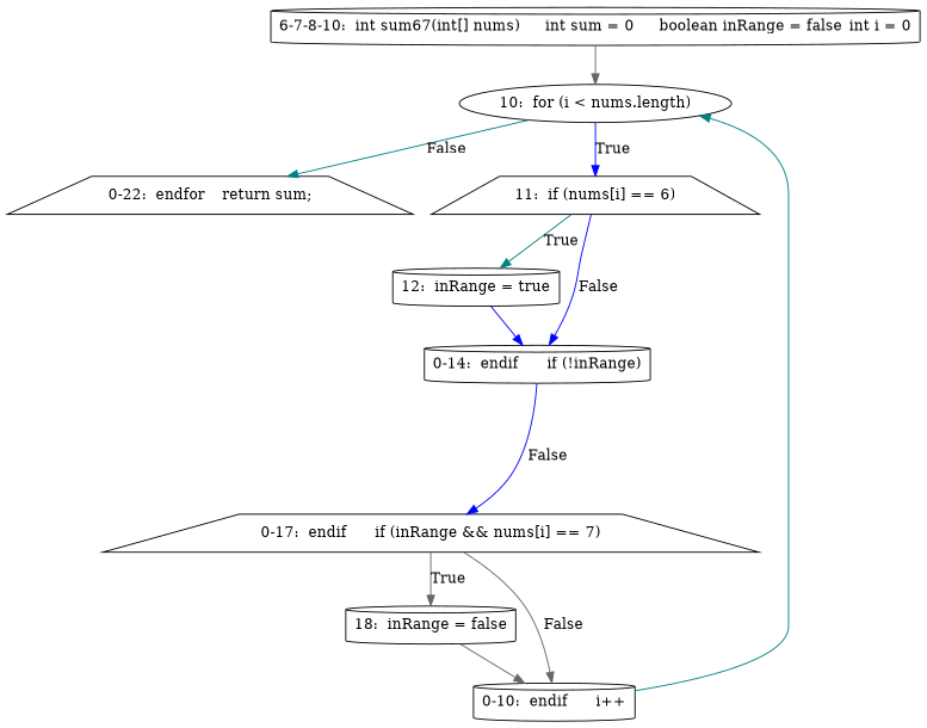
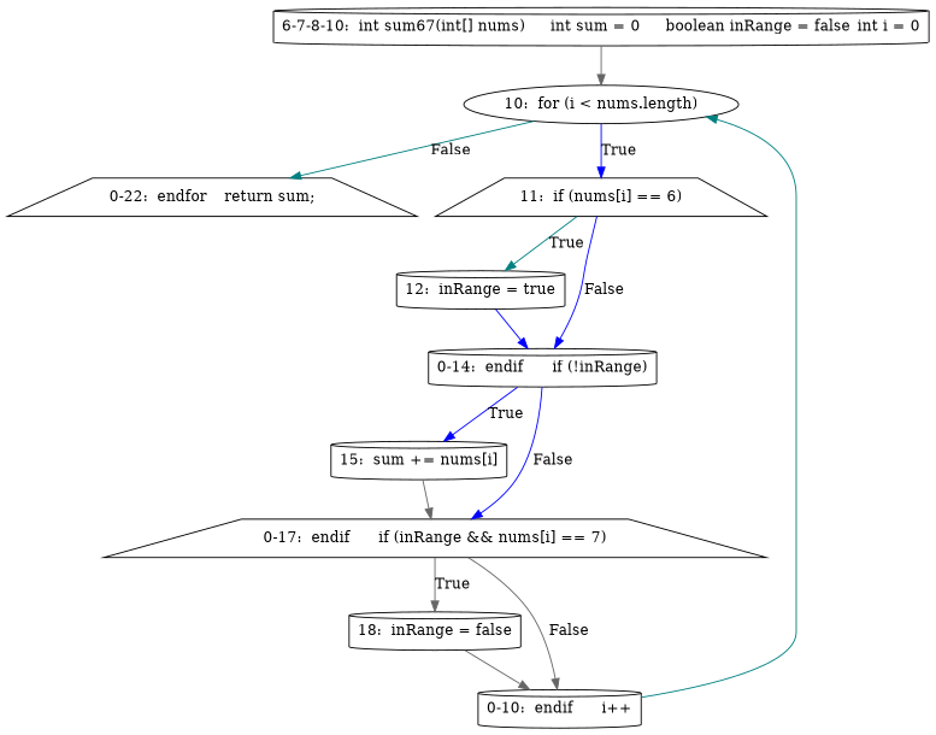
  digraph {
    node [shape=cylinder]
    edge [color=gray40]
    n1 [label="6-7-8-10:  int sum67(int[] nums)	int sum = 0	boolean inRange = false	int i = 0"]
    n2 [label="10:  for (i < nums.length)" shape=ellipse]
    n3 [label="0-22:  endfor	return sum;" shape=trapezium]
    n4 [label="11:  if (nums[i] == 6)" shape=trapezium]
    n5 [label="12:  inRange = true"]
    n6 [label="0-14:  endif	if (!inRange)"]
+   n7 [label="15:  sum += nums[i]"]
    n8 [label="0-17:  endif	if (inRange && nums[i] == 7)" shape=trapezium]
    n9 [label="18:  inRange = false"]
    n10 [label="0-10:  endif	i++"]
    n1 -> n2
    n2 -> n3 [color=teal label=False]
    n2 -> n4 [color=blue label=True]
    n4 -> n5 [color=teal label=True]
    n4 -> n6 [color=blue label=False]
    n5 -> n6 [color=blue]
+   n6 -> n7 [color=blue label=True]
    n6 -> n8 [color=blue label=False]
+   n7 -> n8
    n8 -> n9 [label=True]
    n8 -> n10 [label=False]
    n9 -> n10
    n10 -> n2 [color=teal]
  }
